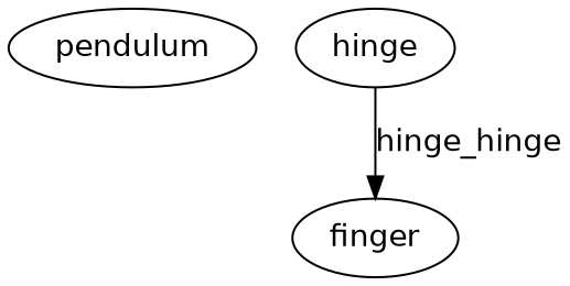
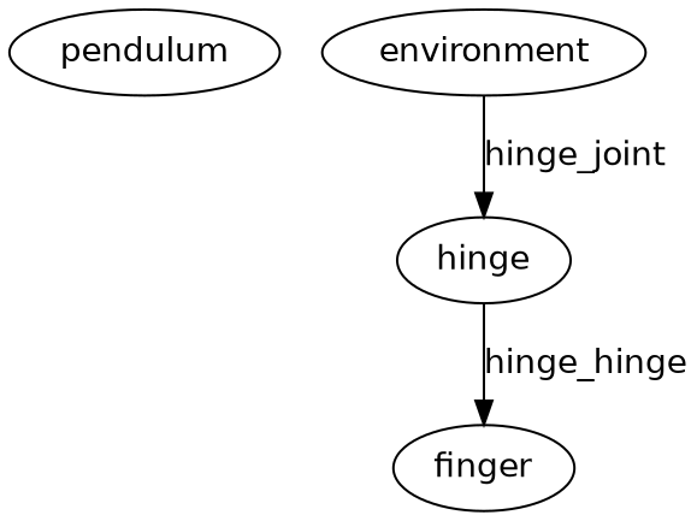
  digraph {
    fontname="DejaVu Sans"
    node [fontname="DejaVu Sans"]
    edge [fontname="DejaVu Sans"]
    pendulum [require_label=pendulum]
+   n2 [label=environment]
    n3 [label=hinge]
    n4 [label=finger]
    subgraph sub_1 {
      pendulum
    }
    subgraph sub_2 {
+     n2
      n3
      n4
    }
+   n2 -> n3 [label=hinge_joint]
    n3 -> n4 [label=hinge_hinge]
  }
